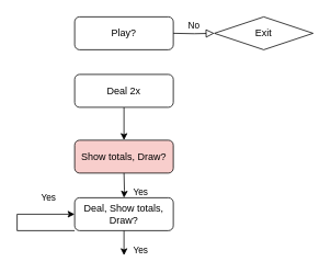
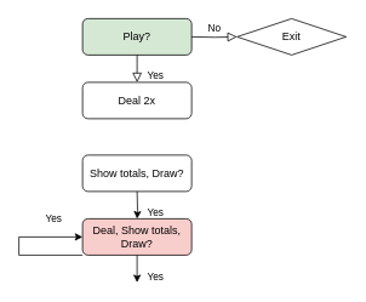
  <mxCell id="0" />
  <mxCell id="1" parent="0" />
- <mxCell id="2" value="" style="edgeStyle=orthogonalEdgeStyle;rounded=0;orthogonalLoop=1;jettySize=auto;html=1;" parent="1" source="3" target="8" edge="1"><mxGeometry relative="1" as="geometry" /></mxCell>
  <mxCell id="3" value="Deal 2x" style="rounded=1;whiteSpace=wrap;html=1;fontSize=12;glass=0;strokeWidth=1;shadow=0;" parent="1" vertex="1"><mxGeometry x="90" y="90" width="120" height="40" as="geometry" /></mxCell>
- <mxCell id="4" value="Play?" style="rounded=1;whiteSpace=wrap;html=1;fontSize=12;glass=0;strokeWidth=1;shadow=0;" parent="1" vertex="1"><mxGeometry x="90" y="20" width="120" height="40" as="geometry" /></mxCell>
+ <mxCell id="4" value="Play?" style="rounded=1;whiteSpace=wrap;html=1;fontSize=12;glass=0;strokeWidth=1;shadow=0;fillColor=#d5e8d4;" parent="1" vertex="1"><mxGeometry x="90" y="20" width="120" height="40" as="geometry" /></mxCell>
+ <mxCell id="5" value="Yes" style="rounded=0;html=1;jettySize=auto;orthogonalLoop=1;fontSize=11;endArrow=block;endFill=0;endSize=8;strokeWidth=1;shadow=0;labelBackgroundColor=none;edgeStyle=orthogonalEdgeStyle;exitX=0.5;exitY=1;exitDx=0;exitDy=0;entryX=0.5;entryY=0;entryDx=0;entryDy=0;" parent="1" source="4" target="3" edge="1"><mxGeometry x="0.5" y="20" relative="1" as="geometry"><mxPoint x="160" y="140" as="sourcePoint" /><mxPoint x="150" y="90" as="targetPoint" /><Array as="points"><mxPoint x="150" y="70" /><mxPoint x="150" y="70" /></Array><mxPoint as="offset" /></mxGeometry></mxCell>
  <mxCell id="6" value="No" style="edgeStyle=orthogonalEdgeStyle;rounded=0;html=1;jettySize=auto;orthogonalLoop=1;fontSize=11;endArrow=block;endFill=0;endSize=8;strokeWidth=1;shadow=0;labelBackgroundColor=none;" parent="1" target="7" edge="1"><mxGeometry y="10" relative="1" as="geometry"><mxPoint as="offset" /><mxPoint x="210" y="40" as="sourcePoint" /></mxGeometry></mxCell>
  <mxCell id="7" value="Exit" style="rhombus;whiteSpace=wrap;html=1;fontSize=12;glass=0;strokeWidth=1;shadow=0;" parent="1" vertex="1"><mxGeometry x="260" y="20" width="120" height="40" as="geometry" /></mxCell>
- <mxCell id="8" value="Show totals, Draw?" style="rounded=1;whiteSpace=wrap;html=1;fontSize=12;glass=0;strokeWidth=1;shadow=0;fillColor=#f8cecc;" parent="1" vertex="1"><mxGeometry x="90" y="170" width="120" height="40" as="geometry" /></mxCell>
+ <mxCell id="8" value="Show totals, Draw?" style="rounded=1;whiteSpace=wrap;html=1;fontSize=12;glass=0;strokeWidth=1;shadow=0;" parent="1" vertex="1"><mxGeometry x="90" y="170" width="120" height="40" as="geometry" /></mxCell>
  <mxCell id="9" value="Yes" style="edgeStyle=orthogonalEdgeStyle;rounded=0;orthogonalLoop=1;jettySize=auto;html=1;" parent="1" target="10" edge="1"><mxGeometry x="0.6" y="20" relative="1" as="geometry"><mxPoint x="150" y="210" as="sourcePoint" /><mxPoint as="offset" /></mxGeometry></mxCell>
- <mxCell id="10" value="Deal, Show totals, Draw?" style="rounded=1;whiteSpace=wrap;html=1;fontSize=12;glass=0;strokeWidth=1;shadow=0;" parent="1" vertex="1"><mxGeometry x="90" y="240" width="120" height="40" as="geometry" /></mxCell>
+ <mxCell id="10" value="Deal, Show totals, Draw?" style="rounded=1;whiteSpace=wrap;html=1;fontSize=12;glass=0;strokeWidth=1;shadow=0;fillColor=#f8cecc;" parent="1" vertex="1"><mxGeometry x="90" y="240" width="120" height="40" as="geometry" /></mxCell>
  <mxCell id="11" value="Yes" style="edgeStyle=orthogonalEdgeStyle;rounded=0;orthogonalLoop=1;jettySize=auto;html=1;exitX=0;exitY=1;exitDx=0;exitDy=0;entryX=0;entryY=0.5;entryDx=0;entryDy=0;" parent="1" source="10" target="10" edge="1"><mxGeometry x="0.6" y="20" relative="1" as="geometry"><mxPoint x="40" y="220" as="sourcePoint" /><mxPoint x="160" y="250" as="targetPoint" /><mxPoint as="offset" /><Array as="points"><mxPoint x="20" y="280" /><mxPoint x="20" y="260" /></Array></mxGeometry></mxCell>
  <mxCell id="12" value="Yes" style="edgeStyle=orthogonalEdgeStyle;rounded=0;orthogonalLoop=1;jettySize=auto;html=1;exitX=0.5;exitY=1;exitDx=0;exitDy=0;" parent="1" source="10" edge="1"><mxGeometry x="0.6" y="20" relative="1" as="geometry"><mxPoint x="160" y="220" as="sourcePoint" /><mxPoint x="150" y="310" as="targetPoint" /><mxPoint as="offset" /><Array as="points"><mxPoint x="150" y="310" /><mxPoint x="150" y="310" /></Array></mxGeometry></mxCell>
